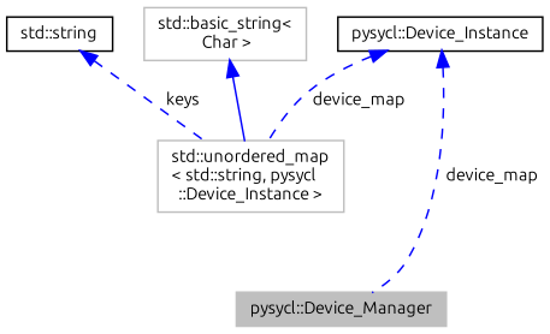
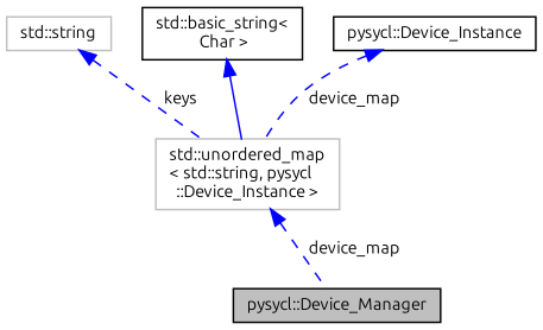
  digraph {
    fontname=Ubuntu
    node [color=grey75 fontname=Ubuntu fontsize=10 shape=record]
    edge [color=blue dir=back fontname=Ubuntu fontsize=10 labelfontname=Helvetica labelfontsize=10 style=dashed]
-   n1 [fillcolor=grey75 fontcolor=black height=0.2 label="pysycl::Device_Manager" style=filled width=0.4]
+   n1 [color=black fillcolor=grey75 fontcolor=black height=0.2 label="pysycl::Device_Manager" style=filled width=0.4]
    n2 [height=0.2 label="std::unordered_map\l\< std::string, pysycl\l::Device_Instance \>" width=0.4]
-   n3 [color=black height=0.2 label="std::string" width=0.4]
-   n4 [height=0.2 label="std::basic_string\<\l Char \>" width=0.4]
+   n3 [height=0.2 label="std::string" width=0.4]
+   n4 [color=black height=0.2 label="std::basic_string\<\l Char \>" width=0.4]
    n5 [color=black height=0.2 label="pysycl::Device_Instance" width=0.4]
-   n5 -> n1 [label=" device_map"]
+   n2 -> n1 [label=" device_map"]
    n3 -> n2 [label=" keys"]
    n4 -> n2 [style=solid]
    n5 -> n2 [label=" device_map"]
  }
